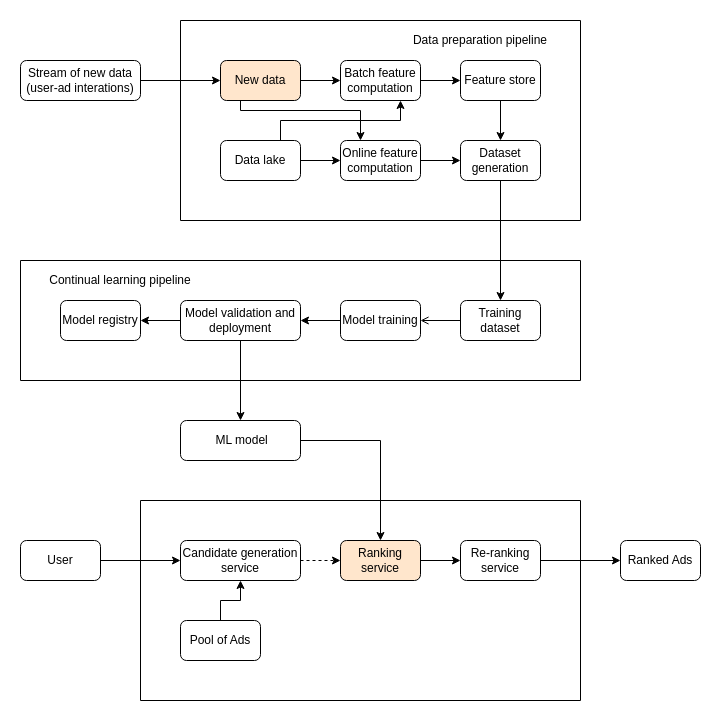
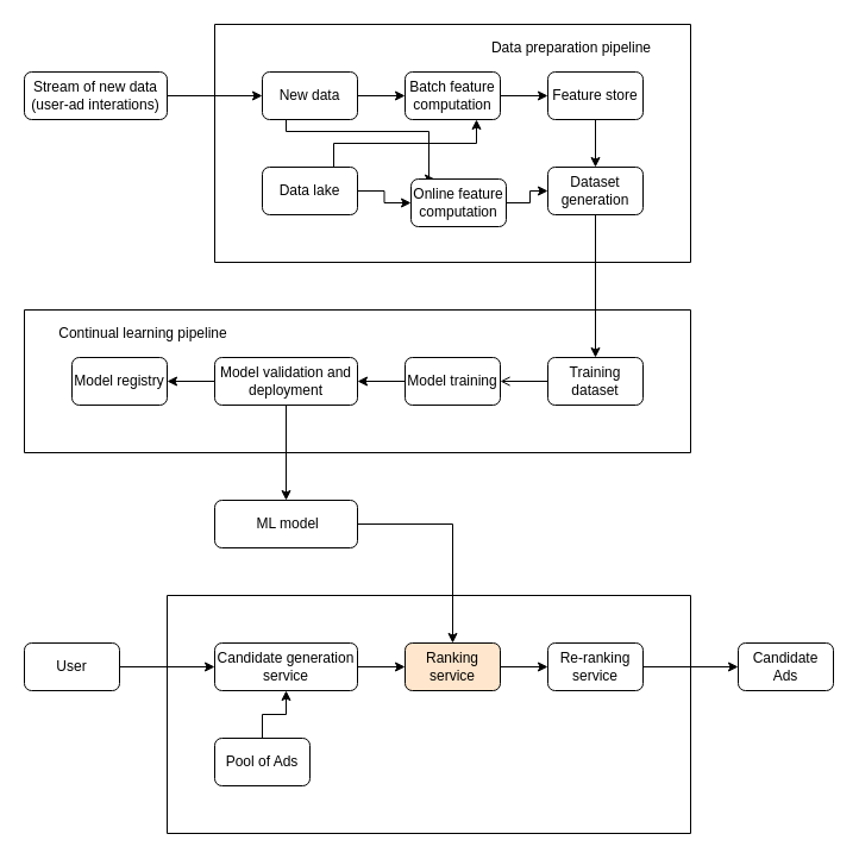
  <mxCell id="0" />
  <mxCell id="1" parent="0" />
  <mxCell id="2" style="edgeStyle=orthogonalEdgeStyle;rounded=0;orthogonalLoop=1;jettySize=auto;html=1;exitX=1;exitY=0.5;exitDx=0;exitDy=0;entryX=0;entryY=0.5;entryDx=0;entryDy=0;" edge="1" parent="1" source="3" target="7"><mxGeometry relative="1" as="geometry" /></mxCell>
  <mxCell id="3" value="Stream of new data (user-ad interations)" style="rounded=1;whiteSpace=wrap;html=1;" parent="1" vertex="1"><mxGeometry x="20" y="60" width="120" height="40" as="geometry" /></mxCell>
  <mxCell id="4" value="" style="swimlane;startSize=0;" parent="1" vertex="1"><mxGeometry x="180" y="20" width="400" height="200" as="geometry" /></mxCell>
  <mxCell id="5" style="edgeStyle=orthogonalEdgeStyle;rounded=0;orthogonalLoop=1;jettySize=auto;html=1;exitX=1;exitY=0.5;exitDx=0;exitDy=0;" parent="4" source="7" target="12" edge="1"><mxGeometry relative="1" as="geometry" /></mxCell>
  <mxCell id="6" style="edgeStyle=orthogonalEdgeStyle;rounded=0;orthogonalLoop=1;jettySize=auto;html=1;exitX=0.25;exitY=1;exitDx=0;exitDy=0;entryX=0.25;entryY=0;entryDx=0;entryDy=0;" edge="1" parent="4" source="7" target="14"><mxGeometry relative="1" as="geometry"><Array as="points"><mxPoint x="60" y="90" /><mxPoint x="180" y="90" /></Array></mxGeometry></mxCell>
- <mxCell id="7" value="New data" style="rounded=1;whiteSpace=wrap;html=1;fillColor=#ffe6cc;" parent="4" vertex="1"><mxGeometry x="40" y="40" width="80" height="40" as="geometry" /></mxCell>
+ <mxCell id="7" value="New data" style="rounded=1;whiteSpace=wrap;html=1;" parent="4" vertex="1"><mxGeometry x="40" y="40" width="80" height="40" as="geometry" /></mxCell>
  <mxCell id="8" style="edgeStyle=orthogonalEdgeStyle;rounded=0;orthogonalLoop=1;jettySize=auto;html=1;exitX=1;exitY=0.5;exitDx=0;exitDy=0;entryX=0;entryY=0.5;entryDx=0;entryDy=0;" parent="4" source="10" target="14" edge="1"><mxGeometry relative="1" as="geometry" /></mxCell>
  <mxCell id="9" style="edgeStyle=orthogonalEdgeStyle;rounded=0;orthogonalLoop=1;jettySize=auto;html=1;exitX=0.75;exitY=0;exitDx=0;exitDy=0;entryX=0.75;entryY=1;entryDx=0;entryDy=0;" edge="1" parent="4" source="10" target="12"><mxGeometry relative="1" as="geometry"><Array as="points"><mxPoint x="100" y="100" /><mxPoint x="220" y="100" /></Array></mxGeometry></mxCell>
  <mxCell id="10" value="Data lake" style="rounded=1;whiteSpace=wrap;html=1;" parent="4" vertex="1"><mxGeometry x="40" y="120" width="80" height="40" as="geometry" /></mxCell>
  <mxCell id="11" style="edgeStyle=orthogonalEdgeStyle;rounded=0;orthogonalLoop=1;jettySize=auto;html=1;exitX=1;exitY=0.5;exitDx=0;exitDy=0;entryX=0;entryY=0.5;entryDx=0;entryDy=0;" parent="4" source="12" target="16" edge="1"><mxGeometry relative="1" as="geometry" /></mxCell>
  <mxCell id="12" value="Batch feature computation" style="rounded=1;whiteSpace=wrap;html=1;" parent="4" vertex="1"><mxGeometry x="160" y="40" width="80" height="40" as="geometry" /></mxCell>
  <mxCell id="13" style="edgeStyle=orthogonalEdgeStyle;rounded=0;orthogonalLoop=1;jettySize=auto;html=1;exitX=1;exitY=0.5;exitDx=0;exitDy=0;" parent="4" source="14" target="17" edge="1"><mxGeometry relative="1" as="geometry" /></mxCell>
- <mxCell id="14" value="Online feature computation" style="rounded=1;whiteSpace=wrap;html=1;" parent="4" vertex="1"><mxGeometry x="160" y="120" width="80" height="40" as="geometry" /></mxCell>
+ <mxCell id="14" value="Online feature computation" style="rounded=1;whiteSpace=wrap;html=1;" parent="4" vertex="1"><mxGeometry x="165" y="130" width="80" height="40" as="geometry" /></mxCell>
  <mxCell id="15" style="edgeStyle=orthogonalEdgeStyle;rounded=0;orthogonalLoop=1;jettySize=auto;html=1;exitX=0.5;exitY=1;exitDx=0;exitDy=0;entryX=0.5;entryY=0;entryDx=0;entryDy=0;" parent="4" source="16" target="17" edge="1"><mxGeometry relative="1" as="geometry" /></mxCell>
  <mxCell id="16" value="Feature store" style="rounded=1;whiteSpace=wrap;html=1;" parent="4" vertex="1"><mxGeometry x="280" y="40" width="80" height="40" as="geometry" /></mxCell>
  <mxCell id="17" value="Dataset generation" style="rounded=1;whiteSpace=wrap;html=1;" parent="4" vertex="1"><mxGeometry x="280" y="120" width="80" height="40" as="geometry" /></mxCell>
  <mxCell id="18" value="Data preparation pipeline" style="text;html=1;align=center;verticalAlign=middle;whiteSpace=wrap;rounded=0;" parent="4" vertex="1"><mxGeometry x="200" width="200" height="40" as="geometry" /></mxCell>
  <mxCell id="19" value="" style="swimlane;startSize=0;" parent="1" vertex="1"><mxGeometry x="20" y="260" width="560" height="120" as="geometry" /></mxCell>
  <mxCell id="20" style="edgeStyle=orthogonalEdgeStyle;rounded=0;orthogonalLoop=1;jettySize=auto;html=1;exitX=0;exitY=0.5;exitDx=0;exitDy=0;entryX=1;entryY=0.5;entryDx=0;entryDy=0;endArrow=open;" parent="19" source="21" target="23" edge="1"><mxGeometry relative="1" as="geometry" /></mxCell>
  <mxCell id="21" value="Training dataset" style="rounded=1;whiteSpace=wrap;html=1;" parent="19" vertex="1"><mxGeometry x="440" y="40" width="80" height="40" as="geometry" /></mxCell>
  <mxCell id="22" style="edgeStyle=orthogonalEdgeStyle;rounded=0;orthogonalLoop=1;jettySize=auto;html=1;exitX=0;exitY=0.5;exitDx=0;exitDy=0;entryX=1;entryY=0.5;entryDx=0;entryDy=0;" parent="19" source="23" target="25" edge="1"><mxGeometry relative="1" as="geometry" /></mxCell>
  <mxCell id="23" value="Model training" style="rounded=1;whiteSpace=wrap;html=1;" parent="19" vertex="1"><mxGeometry x="320" y="40" width="80" height="40" as="geometry" /></mxCell>
  <mxCell id="24" style="edgeStyle=orthogonalEdgeStyle;rounded=0;orthogonalLoop=1;jettySize=auto;html=1;exitX=0;exitY=0.5;exitDx=0;exitDy=0;entryX=1;entryY=0.5;entryDx=0;entryDy=0;" parent="19" source="25" target="26" edge="1"><mxGeometry relative="1" as="geometry" /></mxCell>
  <mxCell id="25" value="Model validation and deployment" style="rounded=1;whiteSpace=wrap;html=1;" parent="19" vertex="1"><mxGeometry x="160" y="40" width="120" height="40" as="geometry" /></mxCell>
  <mxCell id="26" value="Model registry" style="rounded=1;whiteSpace=wrap;html=1;" parent="19" vertex="1"><mxGeometry x="40" y="40" width="80" height="40" as="geometry" /></mxCell>
  <mxCell id="27" value="Continual learning pipeline" style="text;html=1;align=center;verticalAlign=middle;whiteSpace=wrap;rounded=0;" parent="19" vertex="1"><mxGeometry width="200" height="40" as="geometry" /></mxCell>
  <mxCell id="28" value="" style="swimlane;startSize=0;" parent="1" vertex="1"><mxGeometry x="140" y="500" width="440" height="200" as="geometry" /></mxCell>
- <mxCell id="29" style="edgeStyle=orthogonalEdgeStyle;rounded=0;orthogonalLoop=1;jettySize=auto;html=1;exitX=1;exitY=0.5;exitDx=0;exitDy=0;entryX=0;entryY=0.5;entryDx=0;entryDy=0;dashed=1;" parent="28" source="30" target="35" edge="1"><mxGeometry relative="1" as="geometry" /></mxCell>
+ <mxCell id="29" style="edgeStyle=orthogonalEdgeStyle;rounded=0;orthogonalLoop=1;jettySize=auto;html=1;exitX=1;exitY=0.5;exitDx=0;exitDy=0;entryX=0;entryY=0.5;entryDx=0;entryDy=0;" parent="28" source="30" target="35" edge="1"><mxGeometry relative="1" as="geometry" /></mxCell>
  <mxCell id="30" value="Candidate generation service" style="rounded=1;whiteSpace=wrap;html=1;" parent="28" vertex="1"><mxGeometry x="40" y="40" width="120" height="40" as="geometry" /></mxCell>
  <mxCell id="31" value="Re-ranking service" style="rounded=1;whiteSpace=wrap;html=1;" parent="28" vertex="1"><mxGeometry x="320" y="40" width="80" height="40" as="geometry" /></mxCell>
  <mxCell id="32" style="edgeStyle=orthogonalEdgeStyle;rounded=0;orthogonalLoop=1;jettySize=auto;html=1;exitX=0.5;exitY=0;exitDx=0;exitDy=0;entryX=0.5;entryY=1;entryDx=0;entryDy=0;" parent="28" source="33" target="30" edge="1"><mxGeometry relative="1" as="geometry" /></mxCell>
  <mxCell id="33" value="Pool of Ads" style="rounded=1;whiteSpace=wrap;html=1;" parent="28" vertex="1"><mxGeometry x="40" y="120" width="80" height="40" as="geometry" /></mxCell>
  <mxCell id="34" style="edgeStyle=orthogonalEdgeStyle;rounded=0;orthogonalLoop=1;jettySize=auto;html=1;exitX=1;exitY=0.5;exitDx=0;exitDy=0;entryX=0;entryY=0.5;entryDx=0;entryDy=0;" parent="28" source="35" target="31" edge="1"><mxGeometry relative="1" as="geometry" /></mxCell>
  <mxCell id="35" value="Ranking service" style="rounded=1;whiteSpace=wrap;html=1;fillColor=#ffe6cc;" parent="28" vertex="1"><mxGeometry x="200" y="40" width="80" height="40" as="geometry" /></mxCell>
  <mxCell id="36" style="edgeStyle=orthogonalEdgeStyle;rounded=0;orthogonalLoop=1;jettySize=auto;html=1;exitX=1;exitY=0.5;exitDx=0;exitDy=0;entryX=0.5;entryY=0;entryDx=0;entryDy=0;" edge="1" parent="1" source="37" target="35"><mxGeometry relative="1" as="geometry" /></mxCell>
  <mxCell id="37" value="&amp;nbsp;ML model" style="rounded=1;whiteSpace=wrap;html=1;" parent="1" vertex="1"><mxGeometry x="180" y="420" width="120" height="40" as="geometry" /></mxCell>
  <mxCell id="38" style="edgeStyle=orthogonalEdgeStyle;rounded=0;orthogonalLoop=1;jettySize=auto;html=1;exitX=0.5;exitY=1;exitDx=0;exitDy=0;entryX=0.5;entryY=0;entryDx=0;entryDy=0;" parent="1" source="17" target="21" edge="1"><mxGeometry relative="1" as="geometry" /></mxCell>
  <mxCell id="39" style="edgeStyle=orthogonalEdgeStyle;rounded=0;orthogonalLoop=1;jettySize=auto;html=1;exitX=0.5;exitY=1;exitDx=0;exitDy=0;" parent="1" source="25" target="37" edge="1"><mxGeometry relative="1" as="geometry" /></mxCell>
  <mxCell id="40" style="edgeStyle=orthogonalEdgeStyle;rounded=0;orthogonalLoop=1;jettySize=auto;html=1;exitX=1;exitY=0.5;exitDx=0;exitDy=0;entryX=0;entryY=0.5;entryDx=0;entryDy=0;" edge="1" parent="1" source="41" target="30"><mxGeometry relative="1" as="geometry" /></mxCell>
  <mxCell id="41" value="User" style="rounded=1;whiteSpace=wrap;html=1;" parent="1" vertex="1"><mxGeometry x="20" y="540" width="80" height="40" as="geometry" /></mxCell>
- <mxCell id="42" value="Ranked Ads" style="rounded=1;whiteSpace=wrap;html=1;" parent="1" vertex="1"><mxGeometry x="620" y="540" width="80" height="40" as="geometry" /></mxCell>
+ <mxCell id="42" value="Candidate Ads" style="rounded=1;whiteSpace=wrap;html=1;" parent="1" vertex="1"><mxGeometry x="620" y="540" width="80" height="40" as="geometry" /></mxCell>
  <mxCell id="43" style="edgeStyle=orthogonalEdgeStyle;rounded=0;orthogonalLoop=1;jettySize=auto;html=1;exitX=1;exitY=0.5;exitDx=0;exitDy=0;entryX=0;entryY=0.5;entryDx=0;entryDy=0;" edge="1" parent="1" source="31" target="42"><mxGeometry relative="1" as="geometry" /></mxCell>
